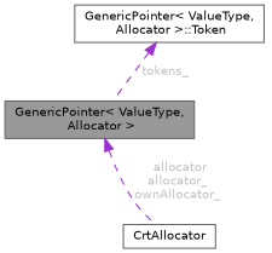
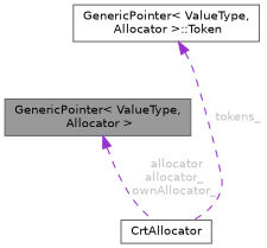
  digraph {
    node [color=gray40 fillcolor=white fontname=Helvetica fontsize=10 shape=box style=filled]
    edge [color=darkorchid3 dir=back fontcolor=grey fontname=Helvetica fontsize=10 labelfontname=Helvetica labelfontsize=10 style=dashed]
    n1 [fillcolor=grey60 fontcolor=black height=0.2 label="GenericPointer\< ValueType,\l Allocator \>" width=0.4]
    n2 [height=0.2 label=CrtAllocator width=0.4]
    n3 [height=0.2 label="GenericPointer\< ValueType,\l Allocator \>::Token" width=0.4]
    n1 -> n2 [label=" allocator\nallocator_\nownAllocator_"]
-   n3 -> n1 [label=" tokens_"]
+   n3 -> n2 [label=" tokens_"]
  }
